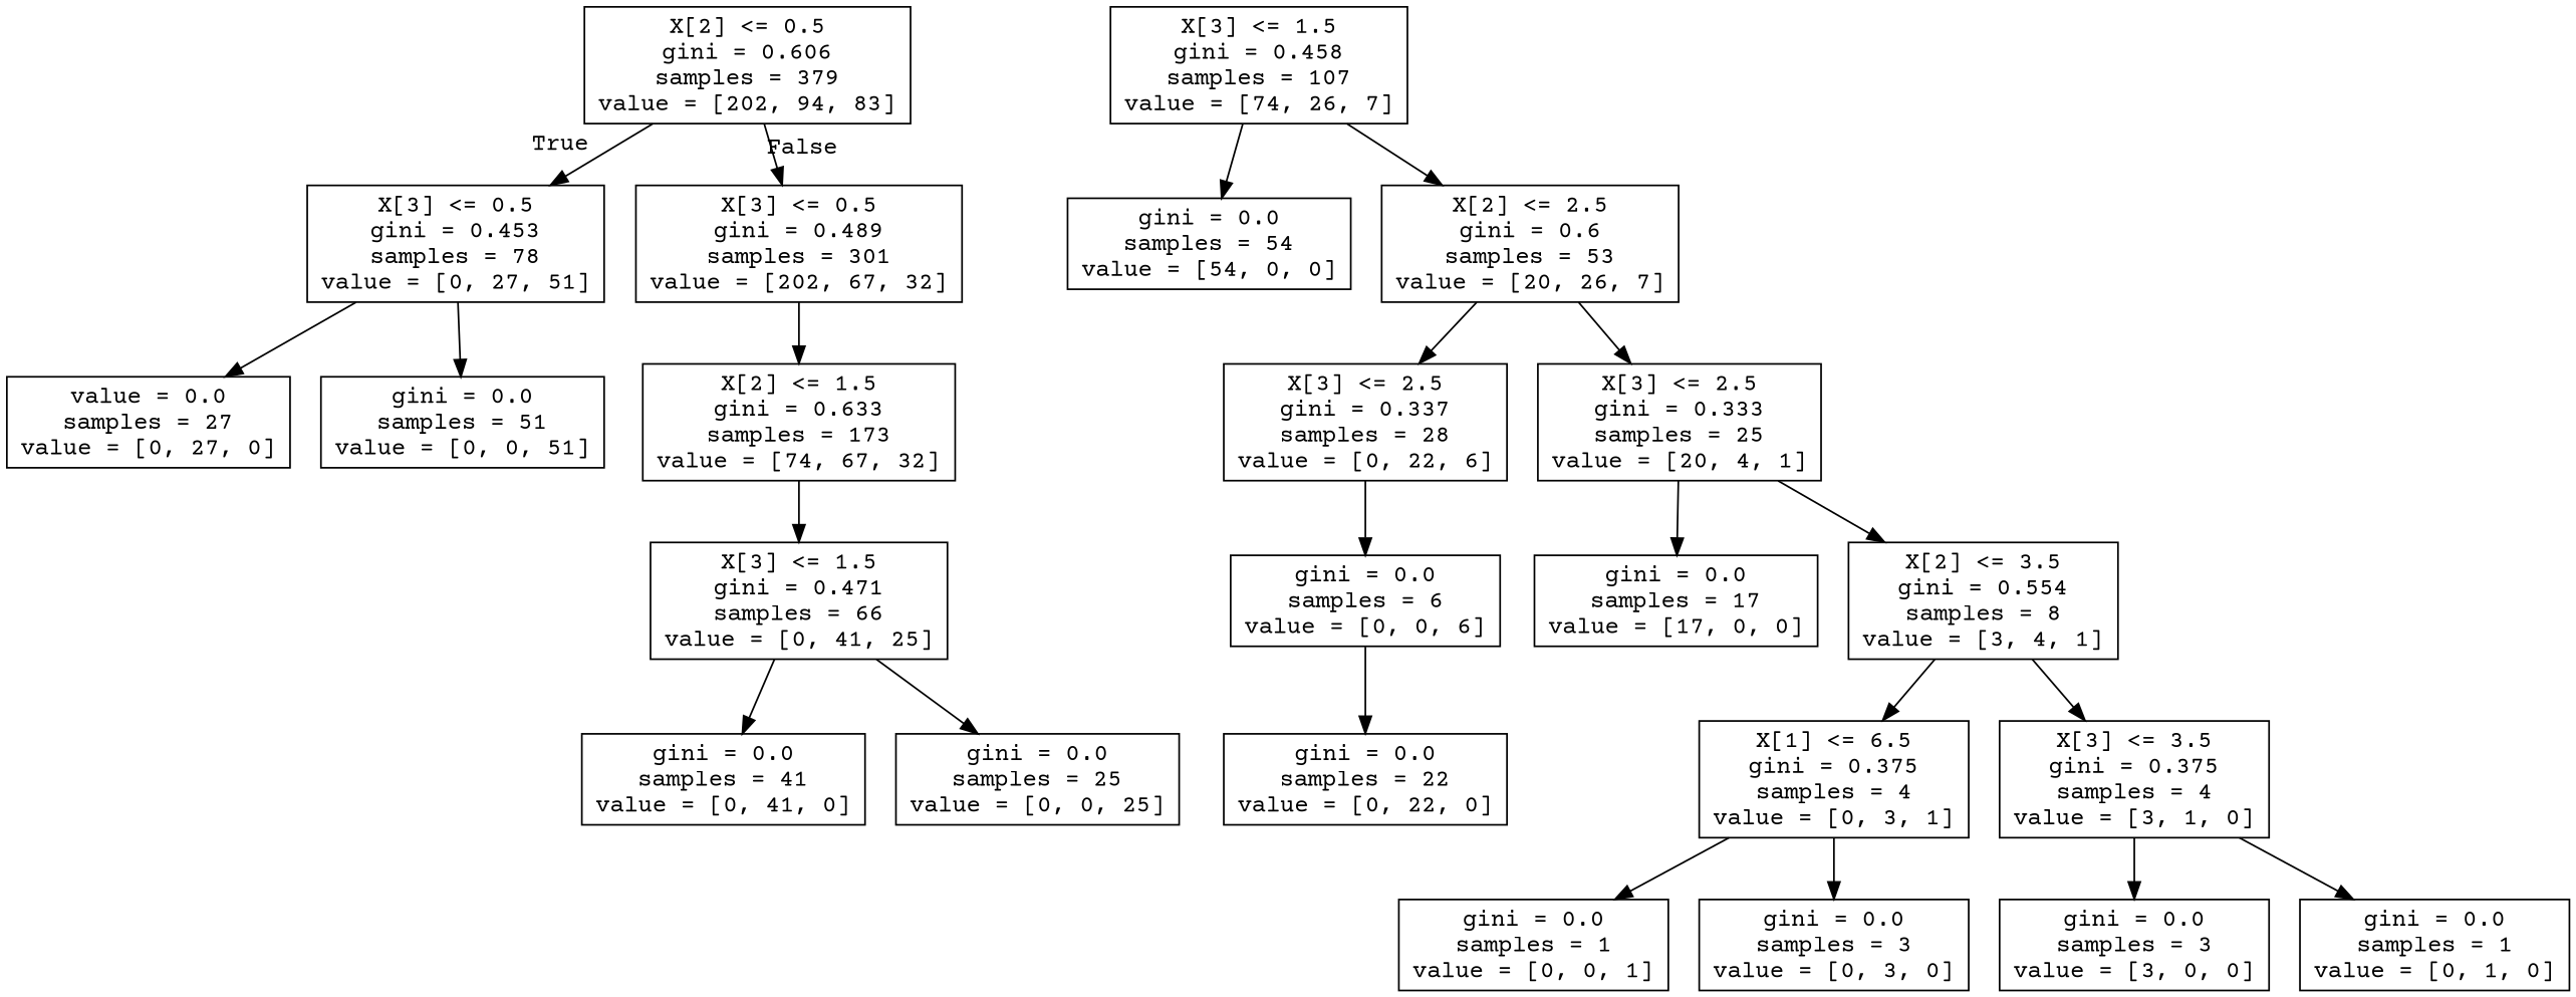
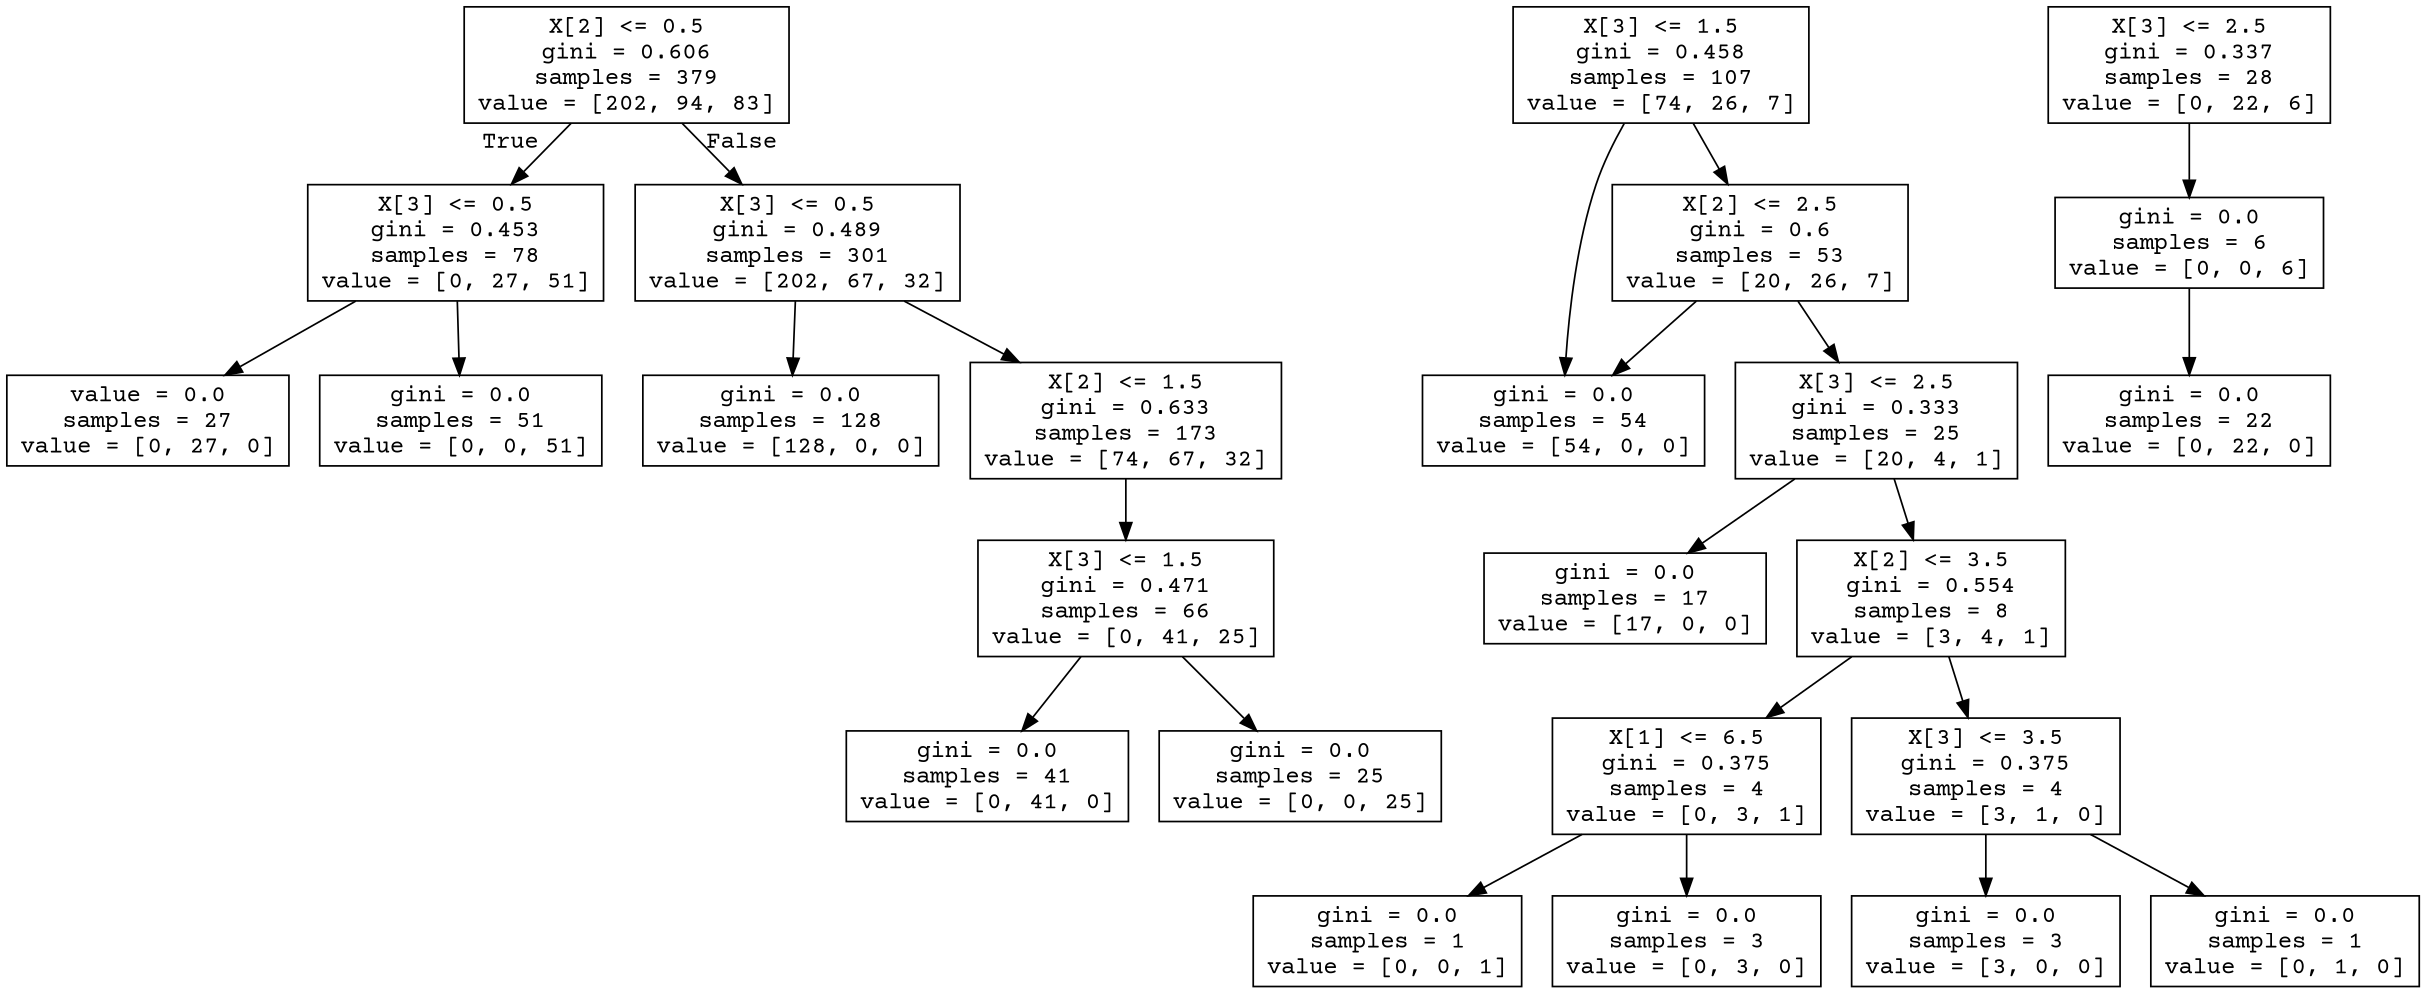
  digraph {
    fontname="Courier Prime"
    node [fontname="Courier Prime" shape=box]
    edge [fontname="Courier Prime"]
    n1 [label="X[2] <= 0.5\ngini = 0.606\nsamples = 379\nvalue = [202, 94, 83]"]
    n2 [label="X[3] <= 0.5\ngini = 0.453\nsamples = 78\nvalue = [0, 27, 51]"]
    n3 [label="X[3] <= 0.5\ngini = 0.489\nsamples = 301\nvalue = [202, 67, 32]"]
    n4 [label="value = 0.0\nsamples = 27\nvalue = [0, 27, 0]"]
    n5 [label="gini = 0.0\nsamples = 51\nvalue = [0, 0, 51]"]
+   n6 [label="gini = 0.0\nsamples = 128\nvalue = [128, 0, 0]"]
    n7 [label="X[2] <= 1.5\ngini = 0.633\nsamples = 173\nvalue = [74, 67, 32]"]
    n8 [label="X[3] <= 1.5\ngini = 0.471\nsamples = 66\nvalue = [0, 41, 25]"]
    n9 [label="gini = 0.0\nsamples = 41\nvalue = [0, 41, 0]"]
    n10 [label="gini = 0.0\nsamples = 25\nvalue = [0, 0, 25]"]
    n11 [label="X[3] <= 1.5\ngini = 0.458\nsamples = 107\nvalue = [74, 26, 7]"]
    n12 [label="gini = 0.0\nsamples = 54\nvalue = [54, 0, 0]"]
    n13 [label="X[2] <= 2.5\ngini = 0.6\nsamples = 53\nvalue = [20, 26, 7]"]
    n14 [label="X[3] <= 2.5\ngini = 0.337\nsamples = 28\nvalue = [0, 22, 6]"]
    n15 [label="X[3] <= 2.5\ngini = 0.333\nsamples = 25\nvalue = [20, 4, 1]"]
    n16 [label="gini = 0.0\nsamples = 6\nvalue = [0, 0, 6]"]
    n17 [label="gini = 0.0\nsamples = 17\nvalue = [17, 0, 0]"]
    n18 [label="X[2] <= 3.5\ngini = 0.554\nsamples = 8\nvalue = [3, 4, 1]"]
    n19 [label="gini = 0.0\nsamples = 22\nvalue = [0, 22, 0]"]
    n20 [label="X[1] <= 6.5\ngini = 0.375\nsamples = 4\nvalue = [0, 3, 1]"]
    n21 [label="X[3] <= 3.5\ngini = 0.375\nsamples = 4\nvalue = [3, 1, 0]"]
    n22 [label="gini = 0.0\nsamples = 1\nvalue = [0, 0, 1]"]
    n23 [label="gini = 0.0\nsamples = 3\nvalue = [0, 3, 0]"]
    n24 [label="gini = 0.0\nsamples = 3\nvalue = [3, 0, 0]"]
    n25 [label="gini = 0.0\nsamples = 1\nvalue = [0, 1, 0]"]
    n1 -> n2 [headlabel=True labelangle=45 labeldistance=2.5]
    n1 -> n3 [headlabel=False labelangle=-45 labeldistance=2.5]
    n2 -> n4
    n2 -> n5
+   n3 -> n6
    n3 -> n7
    n7 -> n8
    n8 -> n9
    n8 -> n10
    n11 -> n12
    n11 -> n13
-   n13 -> n14
+   n13 -> n12
    n13 -> n15
    n14 -> n16
    n15 -> n17
    n15 -> n18
    n16 -> n19
    n18 -> n20
    n18 -> n21
    n20 -> n22
    n20 -> n23
    n21 -> n24
    n21 -> n25
  }
